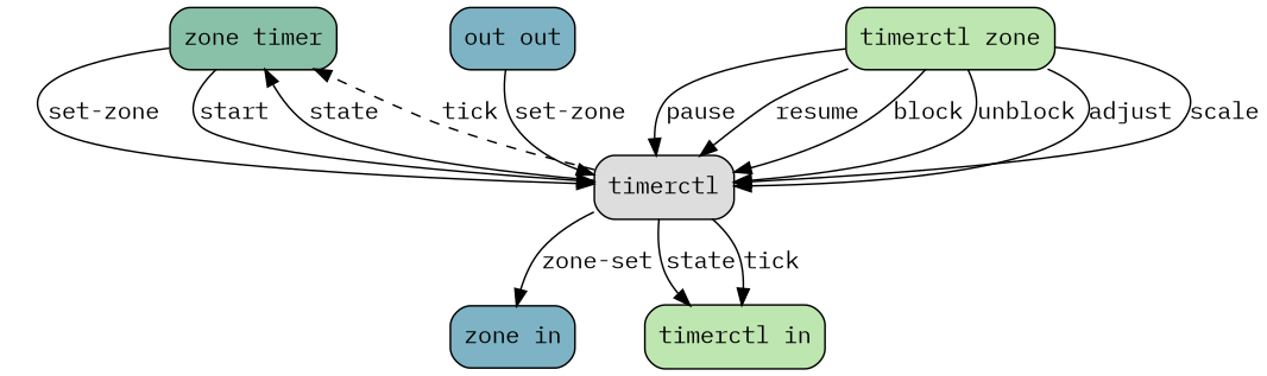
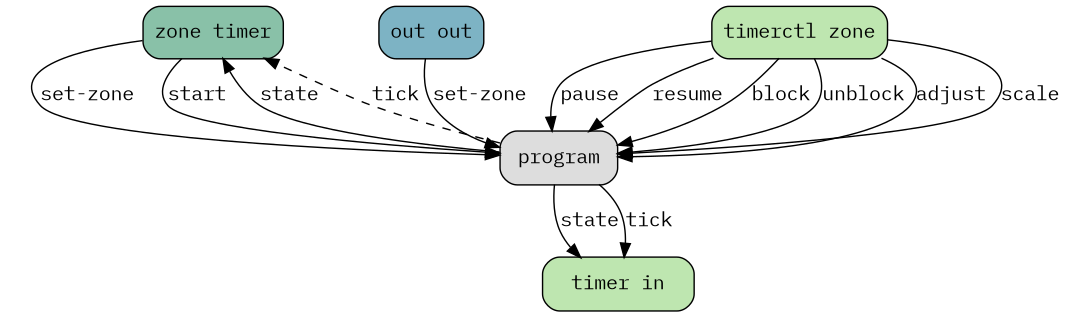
  digraph {
    fontname="IBM Plex Mono"
    rankdir=TB
    node [fillcolor="#7DB3C4" fontname="IBM Plex Mono" shape=Mrecord style=filled]
    edge [fontname="IBM Plex Mono"]
    "zone timer" [fillcolor="#89C1A8"]
-   program [fillcolor="#DDDDDD" label=timerctl]
-   "zone in"
-   "timerctl in" [fillcolor="#BEE6B0"]
+   program [fillcolor="#DDDDDD"]
+   "timerctl in" [fillcolor="#BEE6B0" label="timer in"]
    n5 [label="out out"]
    n6 [fillcolor="#BEE6B0" label="timerctl zone"]
    "zone timer" -> program [label="set-zone"]
    "zone timer" -> program [label=start]
    program -> "zone timer" [label=state]
    program -> "zone timer" [label=tick style=dashed]
-   program -> "zone in" [label="zone-set"]
    program -> "timerctl in" [label=state]
    program -> "timerctl in" [label=tick]
    n5 -> program [label="set-zone"]
    n6 -> program [label=pause]
    n6 -> program [label=resume]
    n6 -> program [label=block]
    n6 -> program [label=unblock]
    n6 -> program [label=adjust]
    n6 -> program [label=scale]
  }
